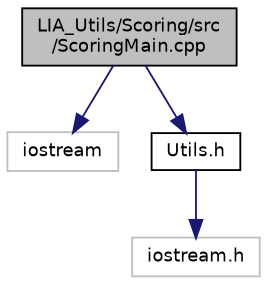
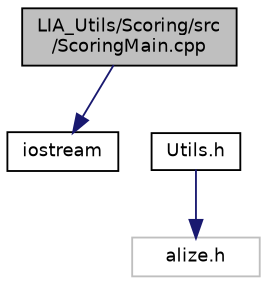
  digraph {
    node [color=black fillcolor=white fontname=Helvetica fontsize=10 shape=record style=filled]
    edge [color=midnightblue fontname=Helvetica fontsize=10 labelfontname=Helvetica labelfontsize=10 style=solid]
    n1 [fillcolor=grey75 fontcolor=black height=0.2 label="LIA_Utils/Scoring/src\l/ScoringMain.cpp" width=0.4]
-   n2 [color=grey75 height=0.2 label=iostream width=0.4]
+   n2 [height=0.2 label=iostream width=0.4]
    n3 [height=0.2 label="Utils.h" width=0.4]
-   n4 [color=grey75 height=0.2 label="iostream.h" width=0.4]
+   n4 [color=grey75 height=0.2 label="alize.h" width=0.4]
    n1 -> n2
-   n1 -> n3
    n3 -> n4
  }
